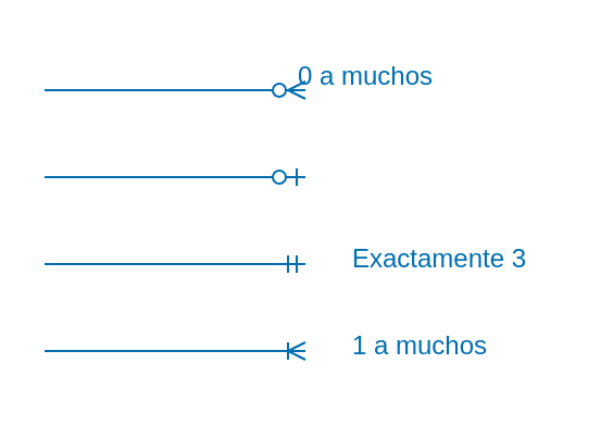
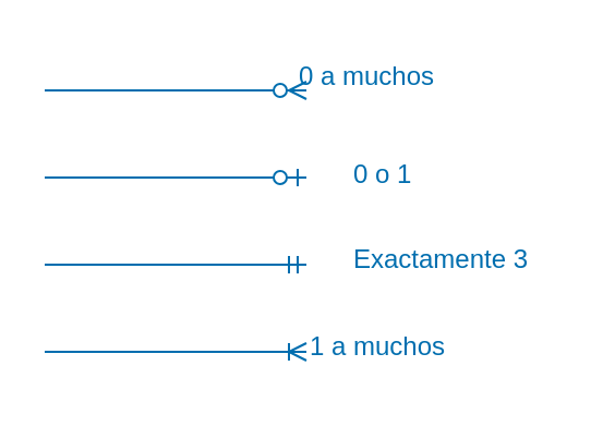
  <mxCell id="0" />
  <mxCell id="1" parent="0" />
  <mxCell id="2" value="" style="edgeStyle=entityRelationEdgeStyle;fontSize=12;html=1;endArrow=ERoneToMany;verticalAlign=middle;fillColor=#1ba1e2;strokeColor=#006EAF;" edge="1" parent="1"><mxGeometry width="100" height="100" relative="1" as="geometry"><mxPoint x="20" y="161" as="sourcePoint" /><mxPoint x="140" y="161" as="targetPoint" /></mxGeometry></mxCell>
  <mxCell id="3" value="" style="edgeStyle=entityRelationEdgeStyle;fontSize=12;html=1;endArrow=ERzeroToMany;endFill=1;fillColor=#1ba1e2;strokeColor=#006EAF;" edge="1" parent="1"><mxGeometry width="100" height="100" relative="1" as="geometry"><mxPoint x="20" y="41" as="sourcePoint" /><mxPoint x="140" y="41" as="targetPoint" /></mxGeometry></mxCell>
  <mxCell id="4" value="0 a muchos" style="text;html=1;align=left;verticalAlign=middle;resizable=0;points=[];autosize=1;strokeColor=none;fillColor=none;fontColor=#006EAF;" vertex="1" parent="1"><mxGeometry x="135" y="20" width="90" height="30" as="geometry" /></mxCell>
- <mxCell id="5" value="1 a muchos" style="text;html=1;align=left;verticalAlign=middle;resizable=1;points=[];autosize=1;strokeColor=none;fillColor=none;movable=1;rotatable=1;deletable=1;editable=1;connectable=1;fontColor=#006EAF;" vertex="1" parent="1"><mxGeometry x="160" y="144" width="90" height="30" as="geometry" /></mxCell>
+ <mxCell id="5" value="1 a muchos" style="text;html=1;align=left;verticalAlign=middle;resizable=1;points=[];autosize=1;strokeColor=none;fillColor=none;movable=1;rotatable=1;deletable=1;editable=1;connectable=1;fontColor=#006EAF;" vertex="1" parent="1"><mxGeometry x="140" y="144" width="90" height="30" as="geometry" /></mxCell>
  <mxCell id="6" value="" style="edgeStyle=entityRelationEdgeStyle;fontSize=12;html=1;endArrow=ERzeroToOne;endFill=1;fillColor=#1ba1e2;strokeColor=#006EAF;" edge="1" parent="1"><mxGeometry width="100" height="100" relative="1" as="geometry"><mxPoint x="20" y="81" as="sourcePoint" /><mxPoint x="140" y="81" as="targetPoint" /></mxGeometry></mxCell>
+ <mxCell id="7" value="0 o 1" style="text;html=1;align=left;verticalAlign=middle;resizable=0;points=[];autosize=1;strokeColor=none;fillColor=none;fontColor=#006EAF;" vertex="1" parent="1"><mxGeometry x="160" y="65" width="50" height="30" as="geometry" /></mxCell>
  <mxCell id="8" value="" style="edgeStyle=entityRelationEdgeStyle;fontSize=12;html=1;endArrow=ERmandOne;fillColor=#1ba1e2;strokeColor=#006EAF;" edge="1" parent="1"><mxGeometry width="100" height="100" relative="1" as="geometry"><mxPoint x="20" y="121" as="sourcePoint" /><mxPoint x="140" y="121" as="targetPoint" /></mxGeometry></mxCell>
  <mxCell id="9" value="Exactamente 3" style="text;html=1;align=left;verticalAlign=middle;resizable=0;points=[];autosize=1;strokeColor=none;fillColor=none;fontColor=#006EAF;" vertex="1" parent="1"><mxGeometry x="160" y="104" width="100" height="30" as="geometry" /></mxCell>
